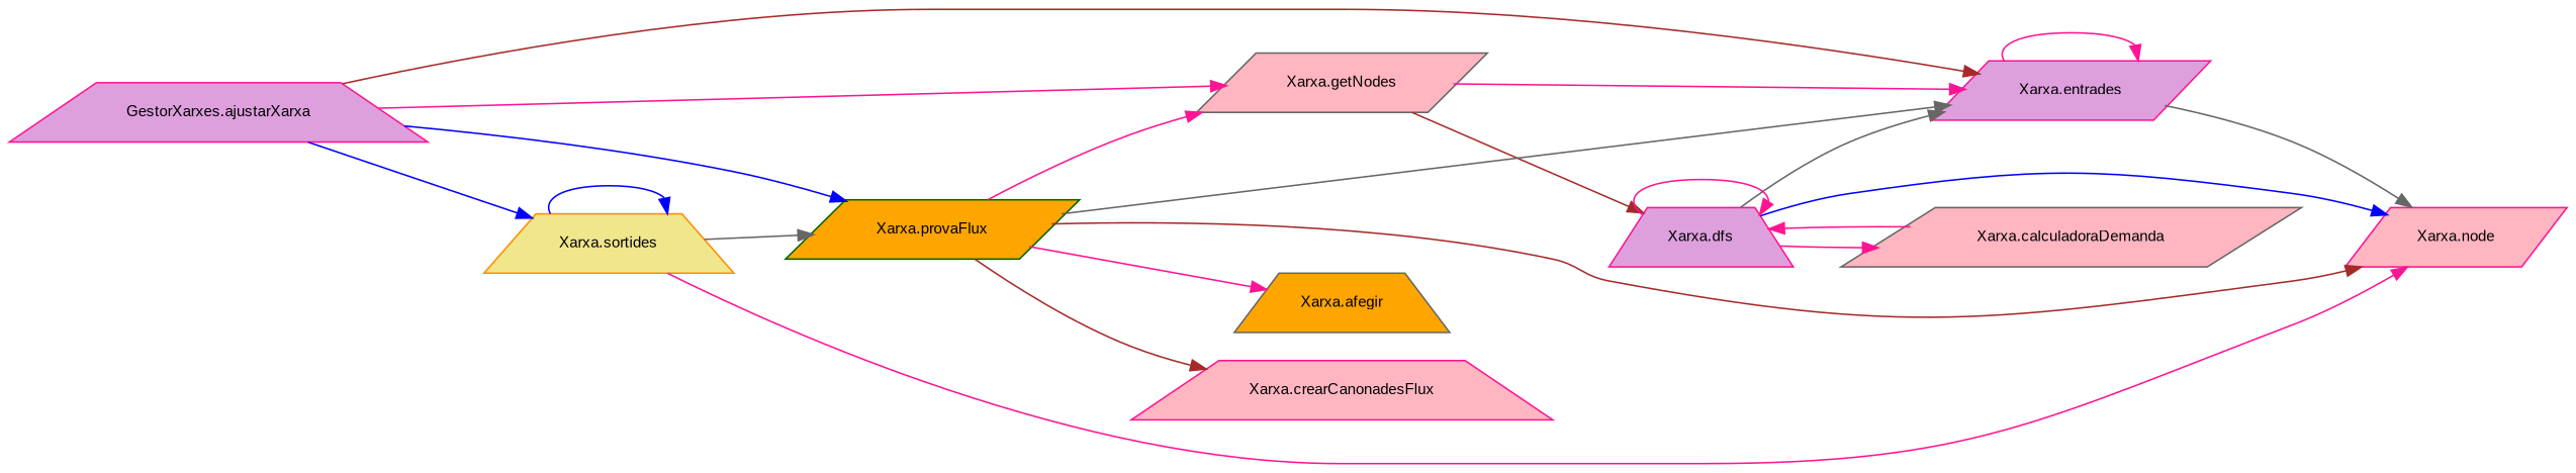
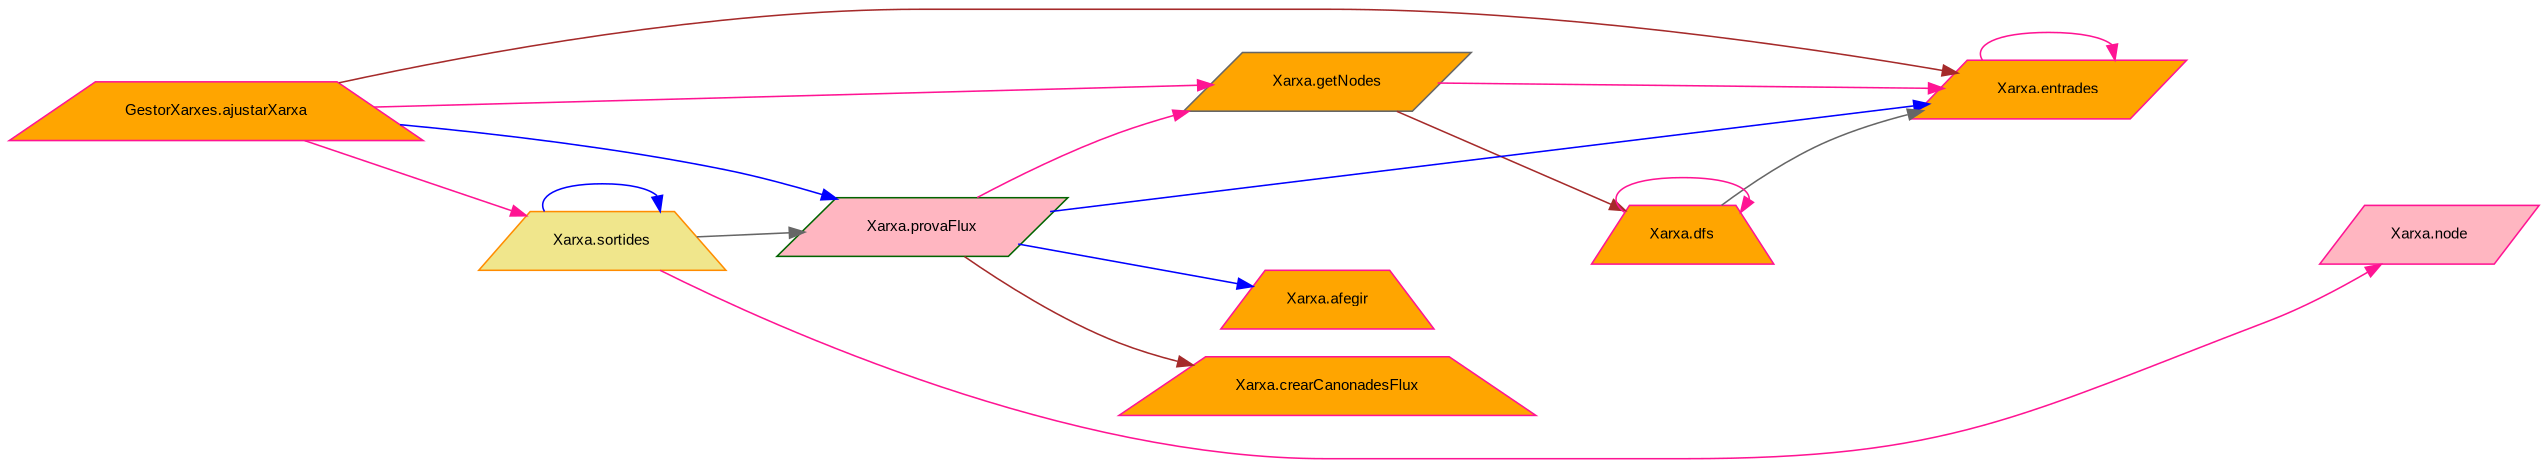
  digraph {
    fontname="Liberation Sans"
    rankdir=LR
    node [color=deeppink fillcolor=lightpink fontname="Liberation Sans" fontsize=10 shape=trapezium style=filled]
    edge [color=deeppink fontname="Liberation Sans" fontsize=10 labelfontname=Helvetica labelfontsize=10 style=solid]
-   n1 [fillcolor=plum fontcolor=black height=0.2 label="GestorXarxes.ajustarXarxa" width=0.4]
-   n2 [fillcolor=plum height=0.2 label="Xarxa.entrades" shape=parallelogram width=0.4]
-   n3 [color=gray40 height=0.2 label="Xarxa.getNodes" shape=parallelogram width=0.4]
-   n4 [color=darkgreen fillcolor=orange height=0.2 label="Xarxa.provaFlux" shape=parallelogram width=0.4]
+   n1 [fillcolor=orange fontcolor=black height=0.2 label="GestorXarxes.ajustarXarxa" width=0.4]
+   n2 [fillcolor=orange height=0.2 label="Xarxa.entrades" shape=parallelogram width=0.4]
+   n3 [color=gray40 fillcolor=orange height=0.2 label="Xarxa.getNodes" shape=parallelogram width=0.4]
+   n4 [color=darkgreen height=0.2 label="Xarxa.provaFlux" shape=parallelogram width=0.4]
    n5 [color=darkorange fillcolor=khaki height=0.2 label="Xarxa.sortides" width=0.4]
    n6 [height=0.2 label="Xarxa.node" shape=parallelogram width=0.4]
-   n7 [fillcolor=plum height=0.2 label="Xarxa.dfs" width=0.4]
-   n8 [color=gray40 fillcolor=orange height=0.2 label="Xarxa.afegir" width=0.4]
-   n9 [height=0.2 label="Xarxa.crearCanonadesFlux" width=0.4]
-   n10 [color=gray40 height=0.2 label="Xarxa.calculadoraDemanda" shape=parallelogram width=0.4]
+   n7 [fillcolor=orange height=0.2 label="Xarxa.dfs" width=0.4]
+   n8 [fillcolor=orange height=0.2 label="Xarxa.afegir" width=0.4]
+   n9 [fillcolor=orange height=0.2 label="Xarxa.crearCanonadesFlux" width=0.4]
    n1 -> n2 [color=brown]
    n1 -> n3
    n1 -> n4 [color=blue]
-   n1 -> n5 [color=blue]
+   n1 -> n5
    n2 -> n2
-   n2 -> n6 [color=gray40]
    n3 -> n2
    n3 -> n7 [color=brown]
-   n4 -> n2 [color=gray40]
+   n4 -> n2 [color=blue]
    n4 -> n3
-   n4 -> n6 [color=brown]
-   n4 -> n8
+   n4 -> n8 [color=blue]
    n4 -> n9 [color=brown]
    n5 -> n4 [color=gray40]
    n5 -> n5 [color=blue]
    n5 -> n6
    n7 -> n2 [color=gray40]
-   n7 -> n6 [color=blue]
    n7 -> n7
-   n7 -> n10
-   n10 -> n7
  }
